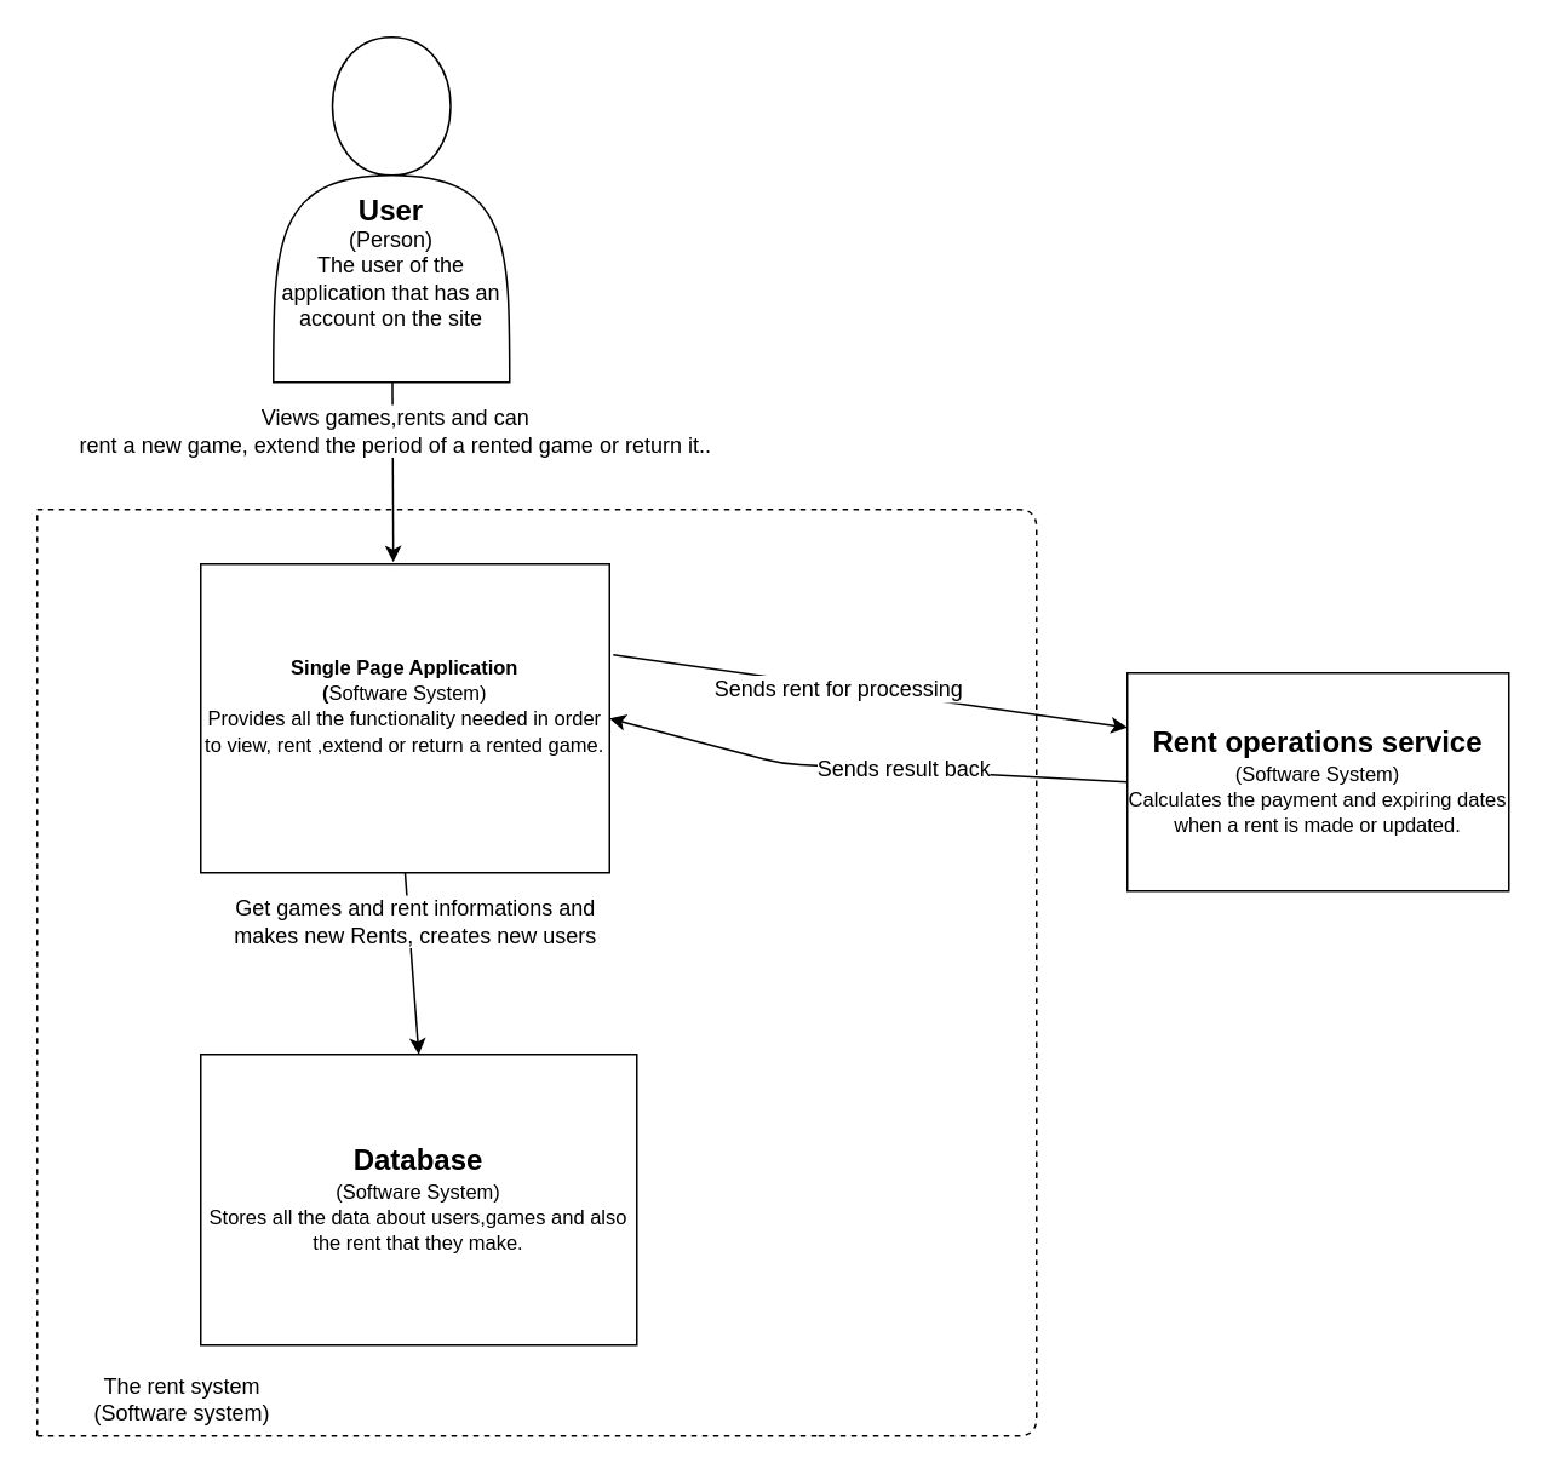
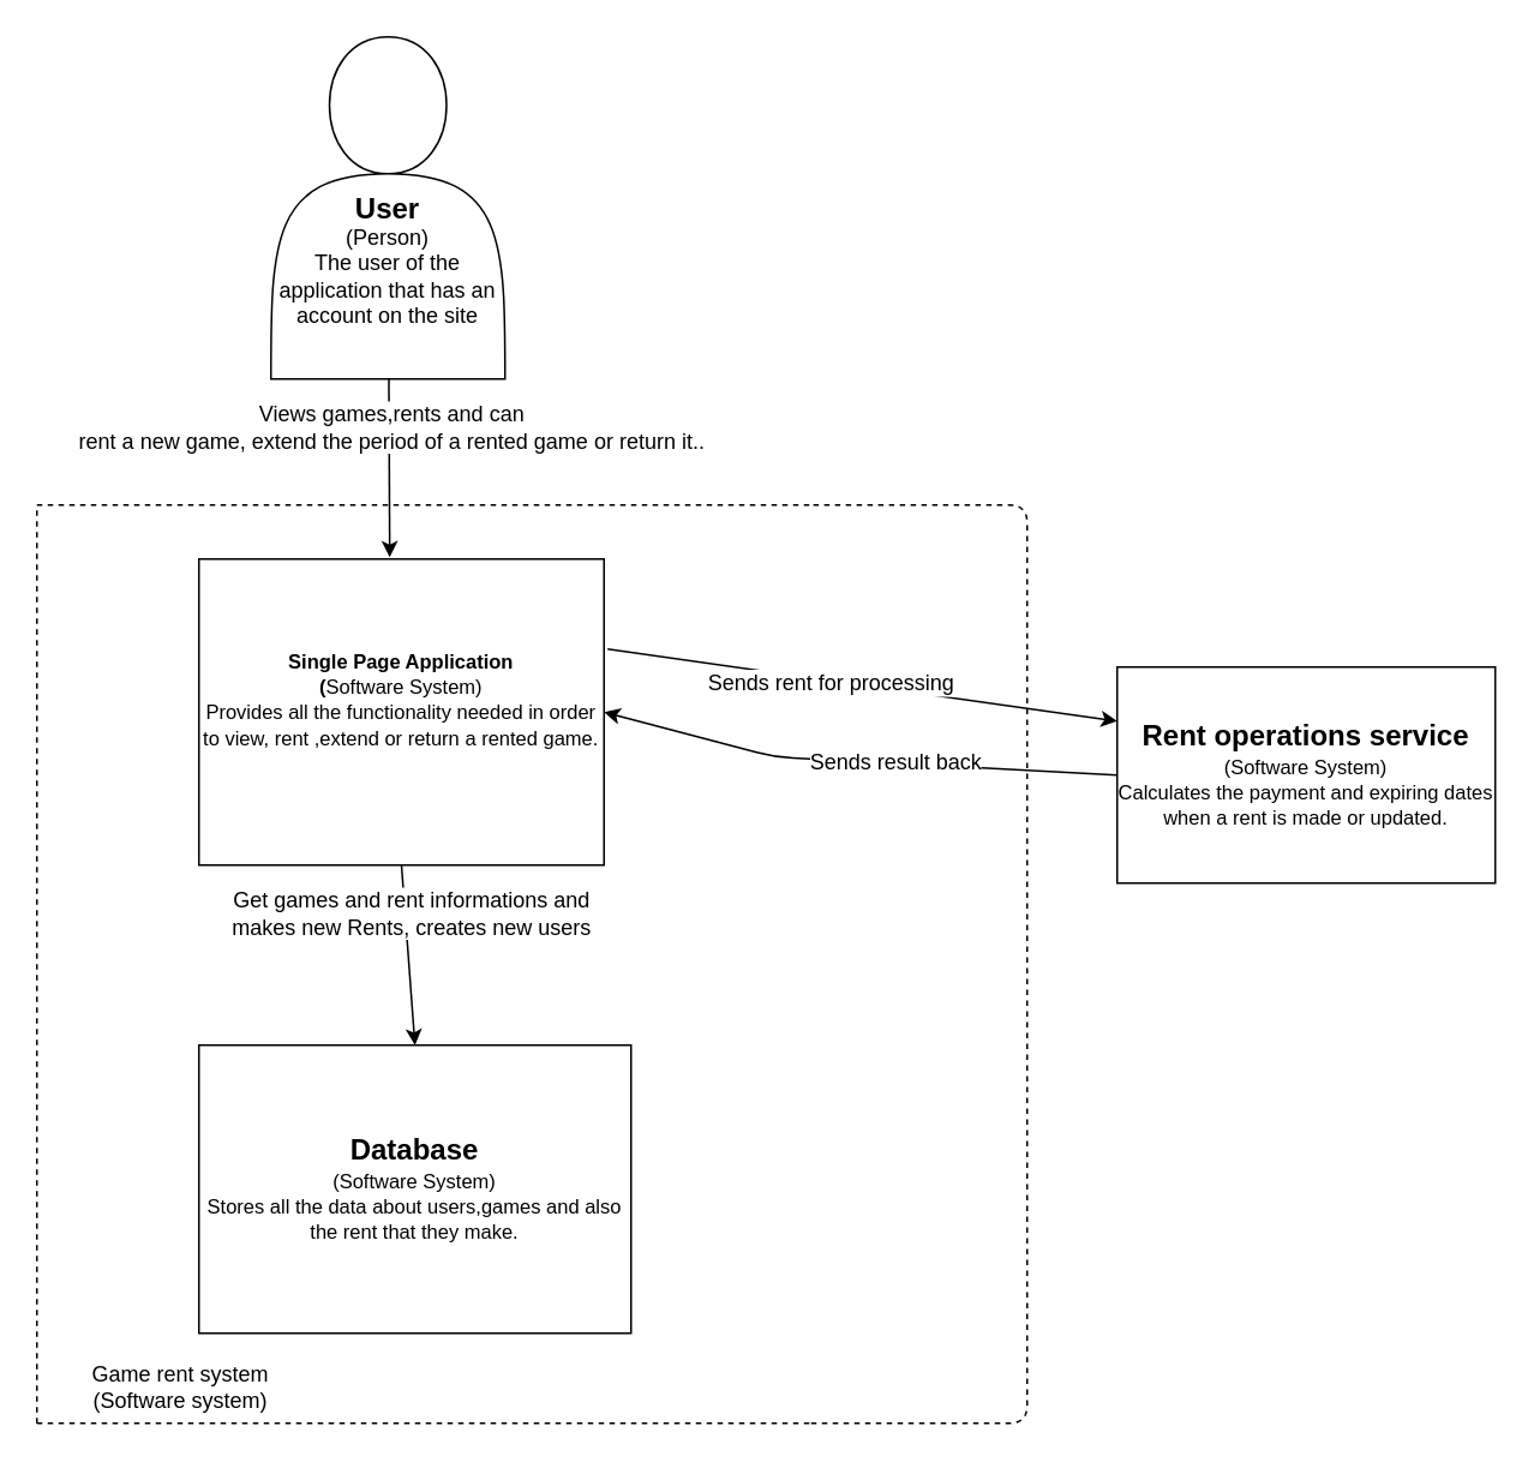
  <mxCell id="0" />
  <mxCell id="1" parent="0" />
  <mxCell id="2" value="&lt;br&gt;&lt;br&gt;&lt;br&gt;&lt;br&gt;&lt;b&gt;&lt;font style=&quot;font-size: 16px&quot;&gt;User&lt;br&gt;&lt;/font&gt;&lt;/b&gt;(Person)&lt;br&gt;The user of the application that has an account on the site" style="shape=actor;whiteSpace=wrap;html=1;" parent="1" vertex="1"><mxGeometry x="150" y="20" width="130" height="190" as="geometry" /></mxCell>
  <mxCell id="3" value="&lt;font style=&quot;font-size: 11px&quot;&gt;&lt;b&gt;Single Page Application&lt;br&gt;(&lt;/b&gt;Software System)&lt;br&gt;Provides all the functionality needed in order to view, rent ,extend or return a rented game.&lt;br&gt;&lt;br&gt;&lt;/font&gt;" style="rounded=0;whiteSpace=wrap;html=1;" parent="1" vertex="1"><mxGeometry x="110" y="310" width="225" height="170" as="geometry" /></mxCell>
  <mxCell id="4" value="&lt;b&gt;&lt;font style=&quot;font-size: 16px&quot;&gt;Rent operations service&lt;br&gt;&lt;/font&gt;&lt;/b&gt;&lt;span style=&quot;font-size: 11px&quot;&gt;(Software System)&lt;/span&gt;&lt;br&gt;&lt;span style=&quot;font-size: 11px&quot;&gt;Calculates the payment and expiring dates when a rent is made or updated.&lt;/span&gt;" style="rounded=0;whiteSpace=wrap;html=1;" parent="1" vertex="1"><mxGeometry x="620" y="370" width="210" height="120" as="geometry" /></mxCell>
  <mxCell id="5" value="&lt;font&gt;&lt;b&gt;&lt;font style=&quot;font-size: 16px&quot;&gt;Database&lt;/font&gt;&lt;br&gt;&lt;/b&gt;&lt;span style=&quot;font-size: 11px&quot;&gt;(Software System)&lt;/span&gt;&lt;br&gt;&lt;span style=&quot;font-size: 11px&quot;&gt;Stores all the data about users,games and also the rent that they make.&lt;/span&gt;&lt;br&gt;&lt;/font&gt;" style="rounded=0;whiteSpace=wrap;html=1;" parent="1" vertex="1"><mxGeometry x="110" y="580" width="240" height="160" as="geometry" /></mxCell>
  <mxCell id="6" value="" style="endArrow=classic;html=1;entryX=0.471;entryY=-0.006;entryDx=0;entryDy=0;entryPerimeter=0;" parent="1" source="2" target="3" edge="1"><mxGeometry width="50" height="50" relative="1" as="geometry"><mxPoint x="180" y="270" as="sourcePoint" /><mxPoint x="230" y="220" as="targetPoint" /></mxGeometry></mxCell>
  <mxCell id="7" value="Views games,rents and can&lt;br&gt;rent a new game, extend the period of a rented game or return it.." style="text;html=1;resizable=0;points=[];align=center;verticalAlign=middle;labelBackgroundColor=#ffffff;" parent="6" vertex="1" connectable="0"><mxGeometry x="-0.454" y="1" relative="1" as="geometry"><mxPoint as="offset" /></mxGeometry></mxCell>
  <mxCell id="8" value="" style="endArrow=classic;html=1;exitX=0;exitY=0.5;exitDx=0;exitDy=0;entryX=1;entryY=0.5;entryDx=0;entryDy=0;" parent="1" source="4" target="3" edge="1"><mxGeometry width="50" height="50" relative="1" as="geometry"><mxPoint x="410" y="410" as="sourcePoint" /><mxPoint x="460" y="360" as="targetPoint" /><Array as="points"><mxPoint x="430" y="420" /></Array></mxGeometry></mxCell>
  <mxCell id="9" value="Sends result back" style="text;html=1;resizable=0;points=[];align=center;verticalAlign=middle;labelBackgroundColor=#ffffff;" parent="8" vertex="1" connectable="0"><mxGeometry x="-0.142" y="-1" relative="1" as="geometry"><mxPoint as="offset" /></mxGeometry></mxCell>
  <mxCell id="10" value="" style="endArrow=classic;html=1;entryX=0;entryY=0.25;entryDx=0;entryDy=0;exitX=1.009;exitY=0.294;exitDx=0;exitDy=0;exitPerimeter=0;" parent="1" source="3" target="4" edge="1"><mxGeometry width="50" height="50" relative="1" as="geometry"><mxPoint x="343" y="365" as="sourcePoint" /><mxPoint x="393" y="315" as="targetPoint" /></mxGeometry></mxCell>
  <mxCell id="11" value="Sends rent for processing" style="text;html=1;resizable=0;points=[];align=center;verticalAlign=middle;labelBackgroundColor=#ffffff;" parent="10" vertex="1" connectable="0"><mxGeometry x="-0.126" y="-1" relative="1" as="geometry"><mxPoint as="offset" /></mxGeometry></mxCell>
  <mxCell id="12" value="" style="endArrow=classic;html=1;exitX=0.5;exitY=1;exitDx=0;exitDy=0;entryX=0.5;entryY=0;entryDx=0;entryDy=0;" parent="1" source="3" target="5" edge="1"><mxGeometry width="50" height="50" relative="1" as="geometry"><mxPoint x="215" y="540" as="sourcePoint" /><mxPoint x="265" y="490" as="targetPoint" /></mxGeometry></mxCell>
  <mxCell id="13" value="Get games and rent informations and&lt;br&gt;makes new Rents, creates new users" style="text;html=1;resizable=0;points=[];align=center;verticalAlign=middle;labelBackgroundColor=#ffffff;" parent="12" vertex="1" connectable="0"><mxGeometry x="-0.455" y="3" relative="1" as="geometry"><mxPoint as="offset" /></mxGeometry></mxCell>
  <mxCell id="14" value="" style="endArrow=none;dashed=1;html=1;" parent="1" edge="1"><mxGeometry width="50" height="50" relative="1" as="geometry"><mxPoint x="20" y="790" as="sourcePoint" /><mxPoint x="20" y="280" as="targetPoint" /></mxGeometry></mxCell>
  <mxCell id="15" value="" style="endArrow=none;dashed=1;html=1;" parent="1" edge="1"><mxGeometry width="50" height="50" relative="1" as="geometry"><mxPoint x="20" y="280" as="sourcePoint" /><mxPoint x="450" y="280" as="targetPoint" /></mxGeometry></mxCell>
  <mxCell id="16" value="" style="endArrow=none;dashed=1;html=1;" parent="1" edge="1"><mxGeometry width="50" height="50" relative="1" as="geometry"><mxPoint x="20" y="790" as="sourcePoint" /><mxPoint x="450" y="790" as="targetPoint" /></mxGeometry></mxCell>
  <mxCell id="17" value="" style="endArrow=none;dashed=1;html=1;" parent="1" edge="1"><mxGeometry width="50" height="50" relative="1" as="geometry"><mxPoint x="450" y="790" as="sourcePoint" /><mxPoint x="450" y="280" as="targetPoint" /><Array as="points"><mxPoint x="570" y="790" /><mxPoint x="570" y="540" /><mxPoint x="570" y="280" /></Array></mxGeometry></mxCell>
- <mxCell id="18" value="The rent system&lt;br&gt;(Software system)&lt;br&gt;" style="text;html=1;strokeColor=none;fillColor=none;align=center;verticalAlign=middle;whiteSpace=wrap;rounded=0;" parent="1" vertex="1"><mxGeometry x="20" y="760" width="160" height="20" as="geometry" /></mxCell>
+ <mxCell id="18" value="Game rent system&lt;br&gt;(Software system)&lt;br&gt;" style="text;html=1;strokeColor=none;fillColor=none;align=center;verticalAlign=middle;whiteSpace=wrap;rounded=0;" parent="1" vertex="1"><mxGeometry x="20" y="760" width="160" height="20" as="geometry" /></mxCell>
